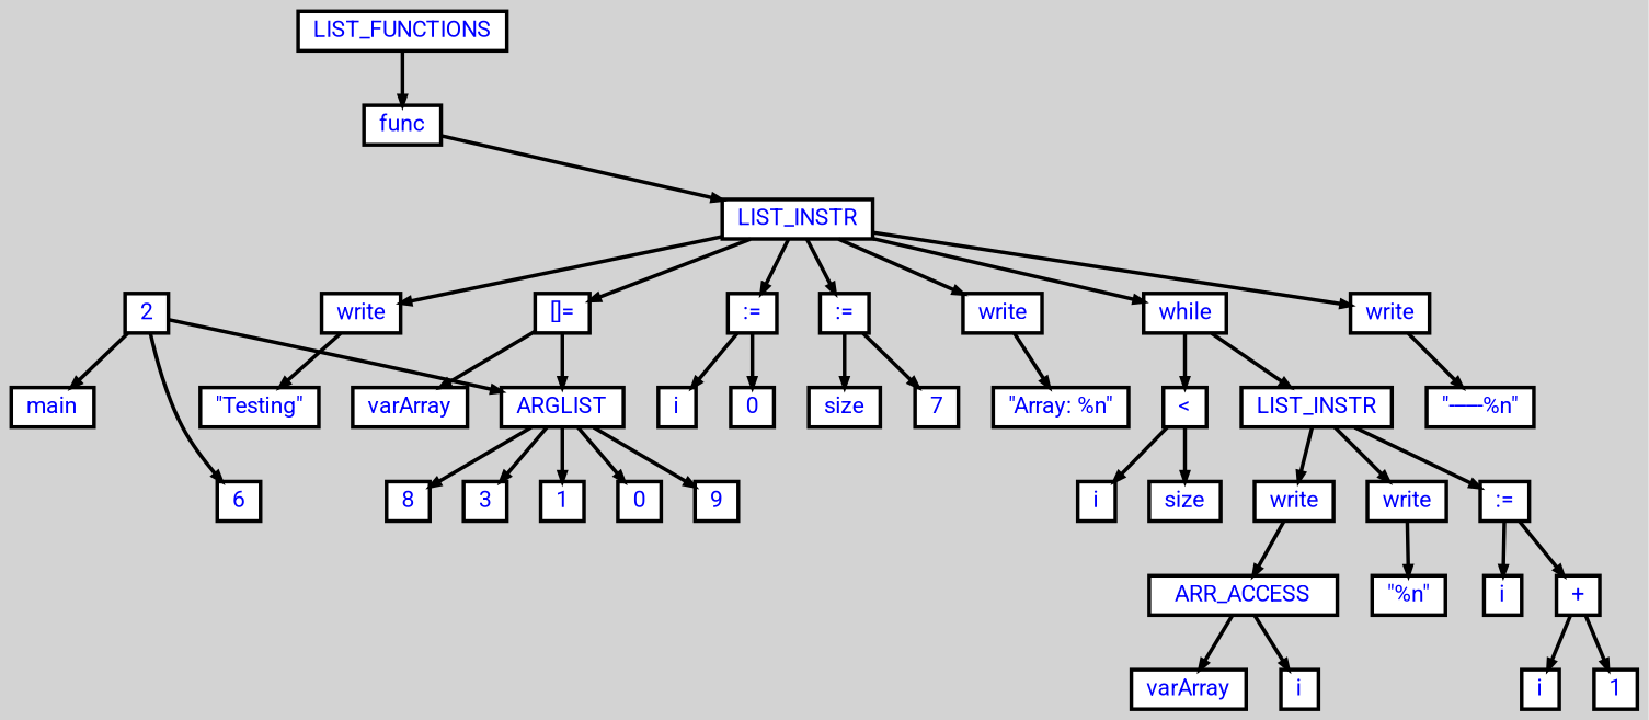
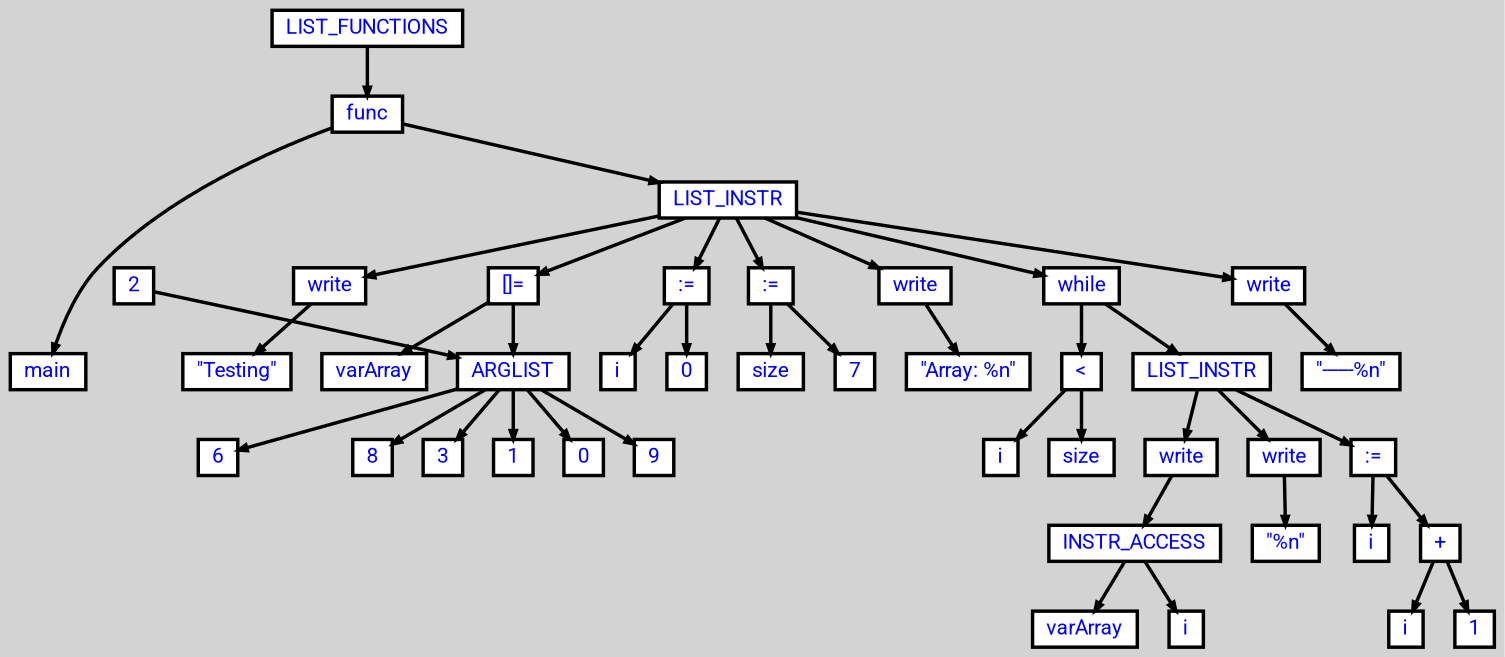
  digraph {
    bgcolor=lightgrey
    fontname=Roboto
    ordering=out
    ranksep=.4
    node [color=black fillcolor=white fixedsize=false fontcolor=blue fontname=Roboto fontsize=12 shape=box style="filled, solid, bold"]
    edge [arrowsize=.5 color=black fontname=Roboto style=bold]
    n1 [height=.25 label=LIST_FUNCTIONS width=.25]
    n2 [height=.25 label=func width=.25]
    n3 [height=.25 label=main width=.25]
    n4 [height=.25 label=LIST_INSTR width=.25]
    n5 [height=.25 label=write width=.25]
    n6 [height=.25 label="[]=" width=.25]
    n7 [height=.25 label=":=" width=.25]
    n8 [height=.25 label=":=" width=.25]
    n9 [height=.25 label=write width=.25]
    n10 [height=.25 label=while width=.25]
    n11 [height=.25 label=write width=.25]
    n12 [height=.25 label="\"Testing\"" width=.25]
    n13 [height=.25 label=varArray width=.25]
    n14 [height=.25 label=ARGLIST width=.25]
    n15 [height=.25 label=i width=.25]
    n16 [height=.25 label=0 width=.25]
    n17 [height=.25 label=size width=.25]
    n18 [height=.25 label=7 width=.25]
    n19 [height=.25 label="\"Array: %n\"" width=.25]
    n20 [height=.25 label="<" width=.25]
    n21 [height=.25 label=LIST_INSTR width=.25]
    n22 [height=.25 label="\"------%n\"" width=.25]
    n23 [height=.25 label=6 width=.25]
    n24 [height=.25 label=8 width=.25]
    n25 [height=.25 label=3 width=.25]
    n26 [height=.25 label=1 width=.25]
    n27 [height=.25 label=0 width=.25]
    n28 [height=.25 label=9 width=.25]
    n29 [height=.25 label=2 width=.25]
    n30 [height=.25 label=i width=.25]
    n31 [height=.25 label=size width=.25]
    n32 [height=.25 label=write width=.25]
    n33 [height=.25 label=write width=.25]
    n34 [height=.25 label=":=" width=.25]
-   n35 [height=.25 label=ARR_ACCESS width=.25]
+   n35 [height=.25 label=INSTR_ACCESS width=.25]
    n36 [height=.25 label="\"%n\"" width=.25]
    n37 [height=.25 label=i width=.25]
    n38 [height=.25 label="+" width=.25]
    n39 [height=.25 label=varArray width=.25]
    n40 [height=.25 label=i width=.25]
    n41 [height=.25 label=i width=.25]
    n42 [height=.25 label=1 width=.25]
    n1 -> n2
-   n29 -> n3
+   n2 -> n3
    n2 -> n4
    n4 -> n5
    n4 -> n6
    n4 -> n7
    n4 -> n8
    n4 -> n9
    n4 -> n10
    n4 -> n11
    n5 -> n12
    n6 -> n13
    n6 -> n14
    n7 -> n15
    n7 -> n16
    n8 -> n17
    n8 -> n18
    n9 -> n19
    n10 -> n20
    n10 -> n21
    n11 -> n22
-   n29 -> n23
+   n14 -> n23
    n14 -> n24
    n14 -> n25
    n14 -> n26
    n14 -> n27
    n14 -> n28
    n20 -> n30
    n20 -> n31
    n21 -> n32
    n21 -> n33
    n21 -> n34
    n29 -> n14
    n32 -> n35
    n33 -> n36
    n34 -> n37
    n34 -> n38
    n35 -> n39
    n35 -> n40
    n38 -> n41
    n38 -> n42
  }
